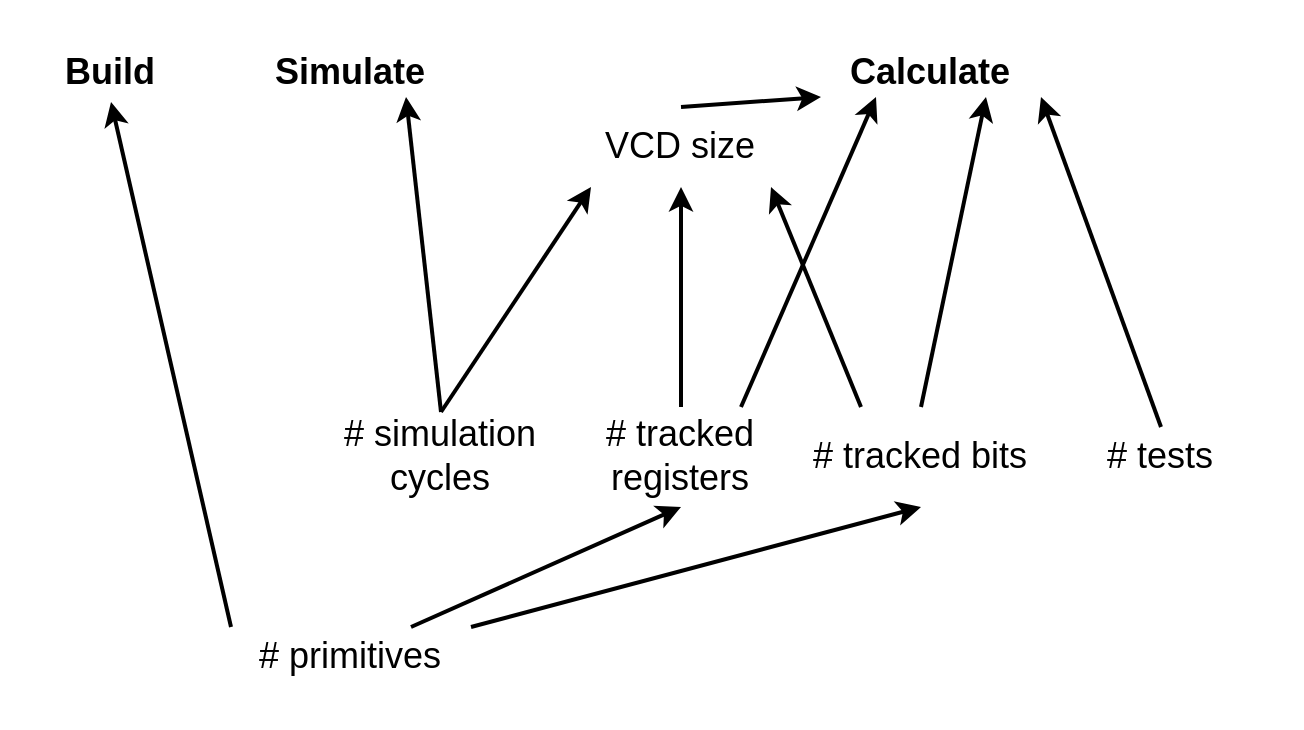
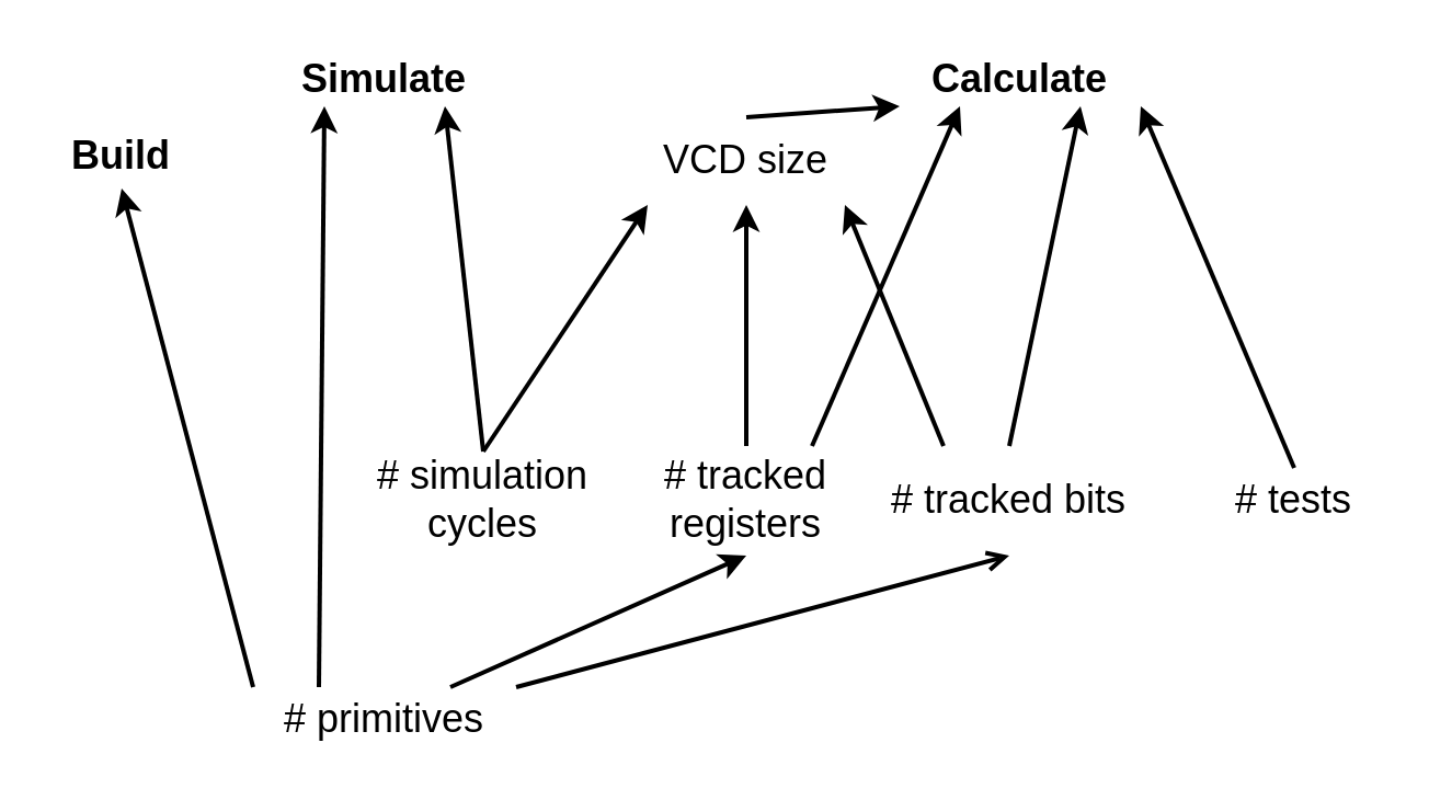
  <mxCell id="0" />
  <mxCell id="1" parent="0" />
  <mxCell id="2" style="edgeStyle=none;rounded=0;orthogonalLoop=1;jettySize=auto;html=1;exitX=0.5;exitY=0;exitDx=0;exitDy=0;entryX=1;entryY=1;entryDx=0;entryDy=0;strokeWidth=2;" parent="1" source="3" target="22" edge="1"><mxGeometry relative="1" as="geometry" /></mxCell>
- <mxCell id="3" value="&lt;font style=&quot;font-size: 18px&quot;&gt;# tests&lt;/font&gt;" style="text;html=1;strokeColor=none;fillColor=none;align=center;verticalAlign=middle;whiteSpace=wrap;rounded=0;" parent="1" vertex="1"><mxGeometry x="540" y="213" width="80" height="30" as="geometry" /></mxCell>
+ <mxCell id="3" value="&lt;font style=&quot;font-size: 18px&quot;&gt;# tests&lt;/font&gt;" style="text;html=1;strokeColor=none;fillColor=none;align=center;verticalAlign=middle;whiteSpace=wrap;rounded=0;" parent="1" vertex="1"><mxGeometry x="550" y="213" width="80" height="30" as="geometry" /></mxCell>
  <mxCell id="4" style="rounded=0;orthogonalLoop=1;jettySize=auto;html=1;exitX=0.5;exitY=0;exitDx=0;exitDy=0;entryX=0;entryY=1;entryDx=0;entryDy=0;strokeWidth=2;" parent="1" source="6" target="8" edge="1"><mxGeometry relative="1" as="geometry" /></mxCell>
  <mxCell id="5" style="edgeStyle=none;rounded=0;orthogonalLoop=1;jettySize=auto;html=1;exitX=0.5;exitY=0;exitDx=0;exitDy=0;entryX=0.75;entryY=1;entryDx=0;entryDy=0;strokeWidth=2;" parent="1" source="6" target="21" edge="1"><mxGeometry relative="1" as="geometry" /></mxCell>
  <mxCell id="6" value="&lt;font style=&quot;font-size: 18px&quot;&gt;# simulation cycles&lt;br&gt;&lt;/font&gt;" style="text;html=1;strokeColor=none;fillColor=none;align=center;verticalAlign=middle;whiteSpace=wrap;rounded=0;" parent="1" vertex="1"><mxGeometry x="160" y="205.5" width="120" height="45" as="geometry" /></mxCell>
  <mxCell id="7" style="edgeStyle=none;rounded=0;orthogonalLoop=1;jettySize=auto;html=1;exitX=0.5;exitY=0;exitDx=0;exitDy=0;entryX=0;entryY=1;entryDx=0;entryDy=0;strokeWidth=2;" parent="1" source="8" target="22" edge="1"><mxGeometry relative="1" as="geometry" /></mxCell>
  <mxCell id="8" value="&lt;div&gt;&lt;font style=&quot;font-size: 18px&quot;&gt;VCD size&lt;/font&gt;&lt;/div&gt;" style="text;html=1;strokeColor=none;fillColor=none;align=center;verticalAlign=middle;whiteSpace=wrap;rounded=0;" parent="1" vertex="1"><mxGeometry x="295" y="53" width="90" height="40" as="geometry" /></mxCell>
+ <mxCell id="9" style="edgeStyle=none;rounded=0;orthogonalLoop=1;jettySize=auto;html=1;exitX=0.25;exitY=0;exitDx=0;exitDy=0;entryX=0.25;entryY=1;entryDx=0;entryDy=0;strokeWidth=2;" parent="1" source="13" target="21" edge="1"><mxGeometry relative="1" as="geometry" /></mxCell>
  <mxCell id="10" style="edgeStyle=none;rounded=0;orthogonalLoop=1;jettySize=auto;html=1;exitX=0;exitY=0;exitDx=0;exitDy=0;entryX=0.5;entryY=1;entryDx=0;entryDy=0;strokeWidth=2;" parent="1" source="13" target="20" edge="1"><mxGeometry relative="1" as="geometry" /></mxCell>
  <mxCell id="11" style="rounded=0;orthogonalLoop=1;jettySize=auto;html=1;exitX=0.75;exitY=0;exitDx=0;exitDy=0;entryX=0.5;entryY=1;entryDx=0;entryDy=0;strokeWidth=2;" parent="1" source="13" target="16" edge="1"><mxGeometry relative="1" as="geometry" /></mxCell>
- <mxCell id="12" style="edgeStyle=none;rounded=0;orthogonalLoop=1;jettySize=auto;html=1;exitX=1;exitY=0;exitDx=0;exitDy=0;entryX=0.5;entryY=1;entryDx=0;entryDy=0;strokeWidth=2;" parent="1" source="13" target="19" edge="1"><mxGeometry relative="1" as="geometry" /></mxCell>
+ <mxCell id="12" style="edgeStyle=none;rounded=0;orthogonalLoop=1;jettySize=auto;html=1;exitX=1;exitY=0;exitDx=0;exitDy=0;entryX=0.5;entryY=1;entryDx=0;entryDy=0;strokeWidth=2;endArrow=open;" parent="1" source="13" target="19" edge="1"><mxGeometry relative="1" as="geometry" /></mxCell>
  <mxCell id="13" value="&lt;font style=&quot;font-size: 18px&quot;&gt;# primitives&lt;br&gt;&lt;/font&gt;" style="text;html=1;strokeColor=none;fillColor=none;align=center;verticalAlign=middle;whiteSpace=wrap;rounded=0;" parent="1" vertex="1"><mxGeometry x="115" y="313" width="120" height="30" as="geometry" /></mxCell>
  <mxCell id="14" style="edgeStyle=none;rounded=0;orthogonalLoop=1;jettySize=auto;html=1;exitX=0.5;exitY=0;exitDx=0;exitDy=0;entryX=0.5;entryY=1;entryDx=0;entryDy=0;strokeWidth=2;" parent="1" source="16" target="8" edge="1"><mxGeometry relative="1" as="geometry" /></mxCell>
  <mxCell id="15" style="edgeStyle=none;rounded=0;orthogonalLoop=1;jettySize=auto;html=1;exitX=0.75;exitY=0;exitDx=0;exitDy=0;entryX=0.25;entryY=1;entryDx=0;entryDy=0;strokeWidth=2;" parent="1" source="16" target="22" edge="1"><mxGeometry relative="1" as="geometry" /></mxCell>
  <mxCell id="16" value="&lt;font style=&quot;font-size: 18px&quot;&gt;# tracked registers&lt;br&gt;&lt;/font&gt;" style="text;html=1;strokeColor=none;fillColor=none;align=center;verticalAlign=middle;whiteSpace=wrap;rounded=0;" parent="1" vertex="1"><mxGeometry x="280" y="203" width="120" height="50" as="geometry" /></mxCell>
  <mxCell id="17" style="edgeStyle=none;rounded=0;orthogonalLoop=1;jettySize=auto;html=1;exitX=0.25;exitY=0;exitDx=0;exitDy=0;entryX=1;entryY=1;entryDx=0;entryDy=0;strokeWidth=2;" parent="1" source="19" target="8" edge="1"><mxGeometry relative="1" as="geometry" /></mxCell>
  <mxCell id="18" style="edgeStyle=none;rounded=0;orthogonalLoop=1;jettySize=auto;html=1;exitX=0.5;exitY=0;exitDx=0;exitDy=0;entryX=0.75;entryY=1;entryDx=0;entryDy=0;strokeWidth=2;" parent="1" source="19" target="22" edge="1"><mxGeometry relative="1" as="geometry" /></mxCell>
  <mxCell id="19" value="&lt;font style=&quot;font-size: 18px&quot;&gt;# tracked bits&lt;br&gt;&lt;/font&gt;" style="text;html=1;strokeColor=none;fillColor=none;align=center;verticalAlign=middle;whiteSpace=wrap;rounded=0;" parent="1" vertex="1"><mxGeometry x="400" y="203" width="120" height="50" as="geometry" /></mxCell>
- <mxCell id="20" value="&lt;div&gt;&lt;b&gt;&lt;font style=&quot;font-size: 18px&quot;&gt;Build&lt;br&gt;&lt;/font&gt;&lt;/b&gt;&lt;/div&gt;" style="text;html=1;strokeColor=none;fillColor=none;align=center;verticalAlign=middle;whiteSpace=wrap;rounded=0;" parent="1" vertex="1"><mxGeometry x="20" y="20.5" width="70" height="30" as="geometry" /></mxCell>
+ <mxCell id="20" value="&lt;div&gt;&lt;b&gt;&lt;font style=&quot;font-size: 18px&quot;&gt;Build&lt;br&gt;&lt;/font&gt;&lt;/b&gt;&lt;/div&gt;" style="text;html=1;strokeColor=none;fillColor=none;align=center;verticalAlign=middle;whiteSpace=wrap;rounded=0;" parent="1" vertex="1"><mxGeometry x="20" y="55.5" width="70" height="30" as="geometry" /></mxCell>
  <mxCell id="21" value="&lt;div&gt;&lt;b&gt;&lt;font style=&quot;font-size: 18px&quot; face=&quot;Helvetica&quot;&gt;Simulate&lt;/font&gt;&lt;/b&gt;&lt;/div&gt;" style="text;html=1;strokeColor=none;fillColor=none;align=center;verticalAlign=middle;whiteSpace=wrap;rounded=0;fontFamily=Verdana;" parent="1" vertex="1"><mxGeometry x="120" y="23" width="110" height="25" as="geometry" /></mxCell>
  <mxCell id="22" value="&lt;div&gt;&lt;b&gt;&lt;font style=&quot;font-size: 18px&quot;&gt;Calculate&lt;br&gt;&lt;/font&gt;&lt;/b&gt;&lt;/div&gt;" style="text;html=1;strokeColor=none;fillColor=none;align=center;verticalAlign=middle;whiteSpace=wrap;rounded=0;" parent="1" vertex="1"><mxGeometry x="410" y="23" width="110" height="25" as="geometry" /></mxCell>
  <mxCell id="23" style="edgeStyle=none;rounded=0;orthogonalLoop=1;jettySize=auto;html=1;exitX=0.5;exitY=1;exitDx=0;exitDy=0;strokeWidth=2;" parent="1" source="3" target="3" edge="1"><mxGeometry relative="1" as="geometry" /></mxCell>
